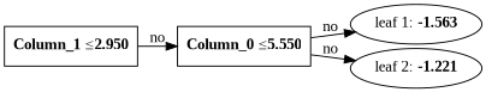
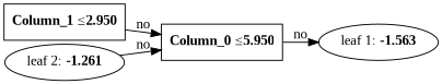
  digraph {
    fontname="Liberation Serif"
    nodesep=0.05
    rankdir=LR
    ranksep=0.3
    node [fontname="Liberation Serif"]
    edge [fontname="Liberation Serif"]
    n1 [fillcolor=white label=<<B>Column_1</B> &#8804;<B>2.950</B>> shape=rectangle]
-   n2 [fillcolor=white label=<<B>Column_0</B> &#8804;<B>5.550</B>> shape=rectangle]
+   n2 [fillcolor=white label=<<B>Column_0</B> &#8804;<B>5.950</B>> shape=rectangle]
    n3 [label=<leaf 1: <B>-1.563</B>>]
-   n4 [label=<leaf 2: <B>-1.221</B>>]
+   n4 [label=<leaf 2: <B>-1.261</B>>]
    n1 -> n2 [label=no]
    n2 -> n3 [label=no]
-   n2 -> n4 [label=no]
+   n4 -> n2 [label=no]
  }
